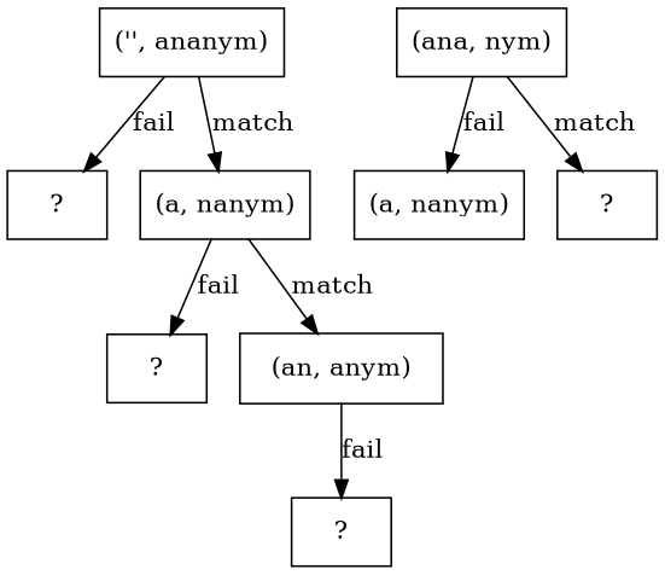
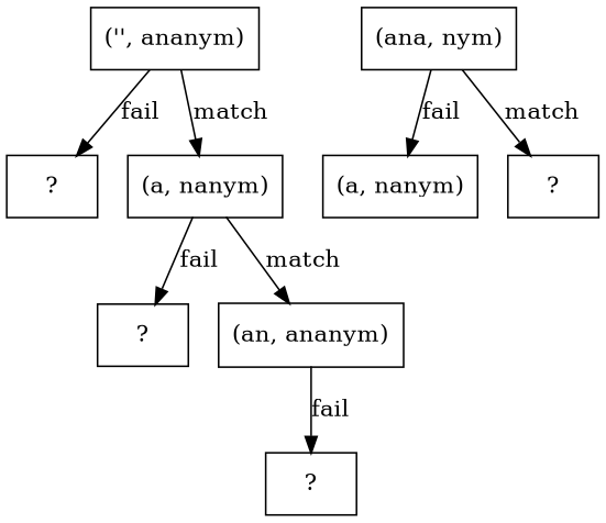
  digraph {
    node [shape=record]
    n1 [label="('', ananym)"]
    n2 [label="?"]
    n3 [label="(a, nanym)"]
    n4 [label="?"]
-   n5 [label="(an, anym)"]
+   n5 [label="(an, ananym)"]
    n6 [label="?"]
    n7 [label="(ana, nym)"]
    n8 [label="(a, nanym)"]
    n9 [label="?"]
    n1 -> n2 [label=fail]
    n1 -> n3 [label=match]
    n3 -> n4 [label=fail]
    n3 -> n5 [label=match]
    n5 -> n6 [label=fail]
    n7 -> n8 [label=fail]
    n7 -> n9 [label=match]
  }
